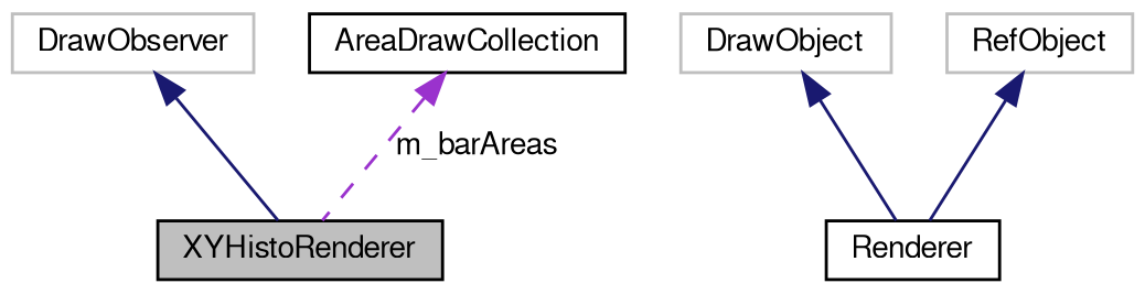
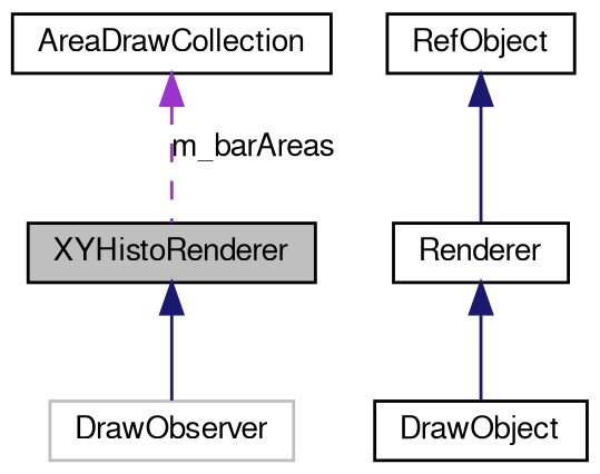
  digraph {
    node [color=black fontname=FreeSans fontsize=10 shape=record]
    edge [color=midnightblue dir=back fontname=FreeSans fontsize=10 labelfontname=FreeSans labelfontsize=10 style=solid]
    n1 [fillcolor=grey75 fontcolor=black height=0.2 label=XYHistoRenderer style=filled width=0.4]
    n2 [height=0.2 label=Renderer width=0.4]
-   n3 [color=grey75 height=0.2 label=DrawObject width=0.4]
-   n4 [color=grey75 height=0.2 label=RefObject width=0.4]
+   n3 [height=0.2 label=DrawObject width=0.4]
+   n4 [height=0.2 label=RefObject width=0.4]
    n5 [color=grey75 height=0.2 label=DrawObserver width=0.4]
    n6 [height=0.2 label=AreaDrawCollection width=0.4]
-   n3 -> n2
+   n2 -> n3
    n4 -> n2
-   n5 -> n1
+   n1 -> n5
    n6 -> n1 [color=darkorchid3 label=m_barAreas style=dashed]
  }
